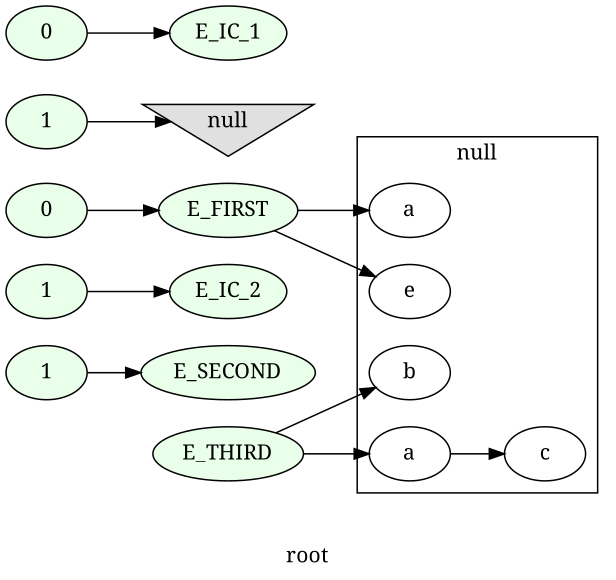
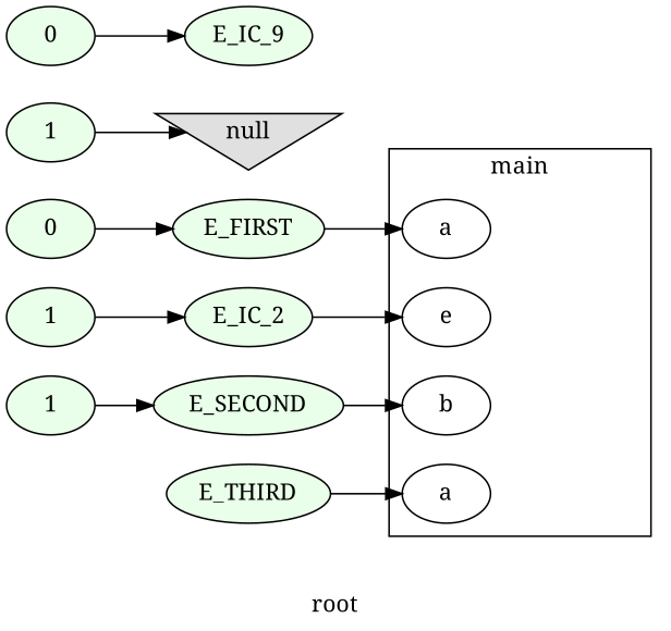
  digraph {
    fontname="Noto Serif"
    label=root
    rankdir=LR
    node [fontname="Noto Serif" fillcolor="#E9FFE9" startinglines=2 style=filled]
    edge [fontname="Noto Serif"]
    n1 [label=a startingline=22 fillcolor="" startinglines="" style=""]
    n2 [label=b startingline=23 fillcolor="" startinglines="" style=""]
    n3 [label=a startingline=24 fillcolor="" startinglines="" style=""]
-   n4 [label=c startingline=26 fillcolor="" startinglines="" style=""]
    n5 [label=e startingline=29 fillcolor="" startinglines="" style=""]
    n6 [label=0]
    n7 [label=E_FIRST]
    n8 [label=1]
    n9 [label=E_SECOND]
    n10 [fillcolor="#E0E0E0" label=null shape=invtriangle]
    n11 [label=1]
    n12 [label=E_THIRD]
    n13 [label=0 startinglines=9]
-   n14 [label=E_IC_1 startinglines=9]
+   n14 [label=E_IC_9 startinglines=9]
    n15 [label=1 startinglines=9]
    n16 [label=E_IC_2 startinglines=9]
    subgraph cluster_1 {
-     label=null
+     label=main
      parent=G
      startinglines="9_20_20"
      n1
      n2
      n3
-     n4
      n5
    }
-   n3 -> n4
    n6 -> n7
    n7 -> n1
    n8 -> n9
-   n12 -> n2
+   n9 -> n2
    n11 -> n10
    n12 -> n3
    n13 -> n14
    n15 -> n16
-   n7 -> n5
+   n16 -> n5
  }
